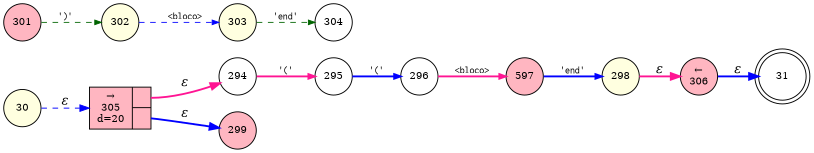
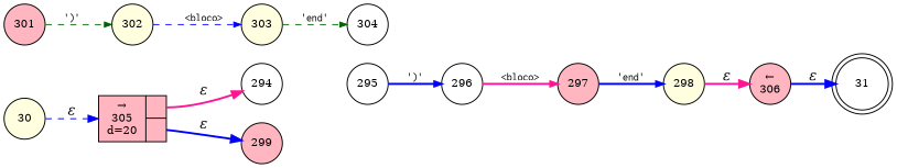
  digraph {
    rankdir=LR
    node [fillcolor=white fixedsize=true fontsize=11 shape=circle style=filled peripheries=1]
    edge [color=blue fontname=Courier style=bold arrowhead=normal arrowsize=.7 fontsize=11]
    n1 [label=31 shape=doublecircle width=.6 peripheries=""]
    n2 [fillcolor=lightpink fixedsize=false label="{&rarr;\n305\nd=20|{<p0>|<p1>}}" shape=record]
    n3 [label=294 width=.55]
    n4 [fillcolor=lightpink label=299 width=.55]
    n5 [label=295 width=.55]
    n6 [label=304 width=.55]
    n7 [fillcolor=lightpink label="&larr;\n306" width=.55]
    n8 [label=296 width=.55]
-   n9 [fillcolor=lightpink label=597 width=.55]
+   n9 [fillcolor=lightpink label=297 width=.55]
    n10 [fillcolor=lightyellow label=298 width=.55]
    n11 [fillcolor=lightpink label=301 width=.55]
    n12 [fillcolor=lightyellow label=302 width=.55]
    n13 [fillcolor=lightyellow label=303 width=.55]
    n14 [fillcolor=lightyellow label=30 width=.55]
    n2 -> n3 [color=deeppink fontname="Times-Italic" label="&epsilon;" tailport=p0 arrowhead="" arrowsize="" fontsize=""]
    n2 -> n4 [fontname="Times-Italic" label="&epsilon;" tailport=p1 arrowhead="" arrowsize="" fontsize=""]
-   n3 -> n5 [color=deeppink label="'('"]
-   n5 -> n8 [label="'('"]
+   n5 -> n8 [label="')'"]
    n7 -> n1 [fontname="Times-Italic" label="&epsilon;" arrowhead="" arrowsize="" fontsize=""]
    n8 -> n9 [color=deeppink label="<bloco>"]
    n9 -> n10 [label="'end'"]
    n10 -> n7 [color=deeppink fontname="Times-Italic" label="&epsilon;" arrowhead="" arrowsize="" fontsize=""]
    n11 -> n12 [color=darkgreen label="')'" style=dashed]
    n12 -> n13 [label="<bloco>" style=dashed]
    n13 -> n6 [color=darkgreen label="'end'" style=dashed]
    n14 -> n2 [fontname="Times-Italic" label="&epsilon;" style=dashed arrowhead="" arrowsize="" fontsize=""]
  }
